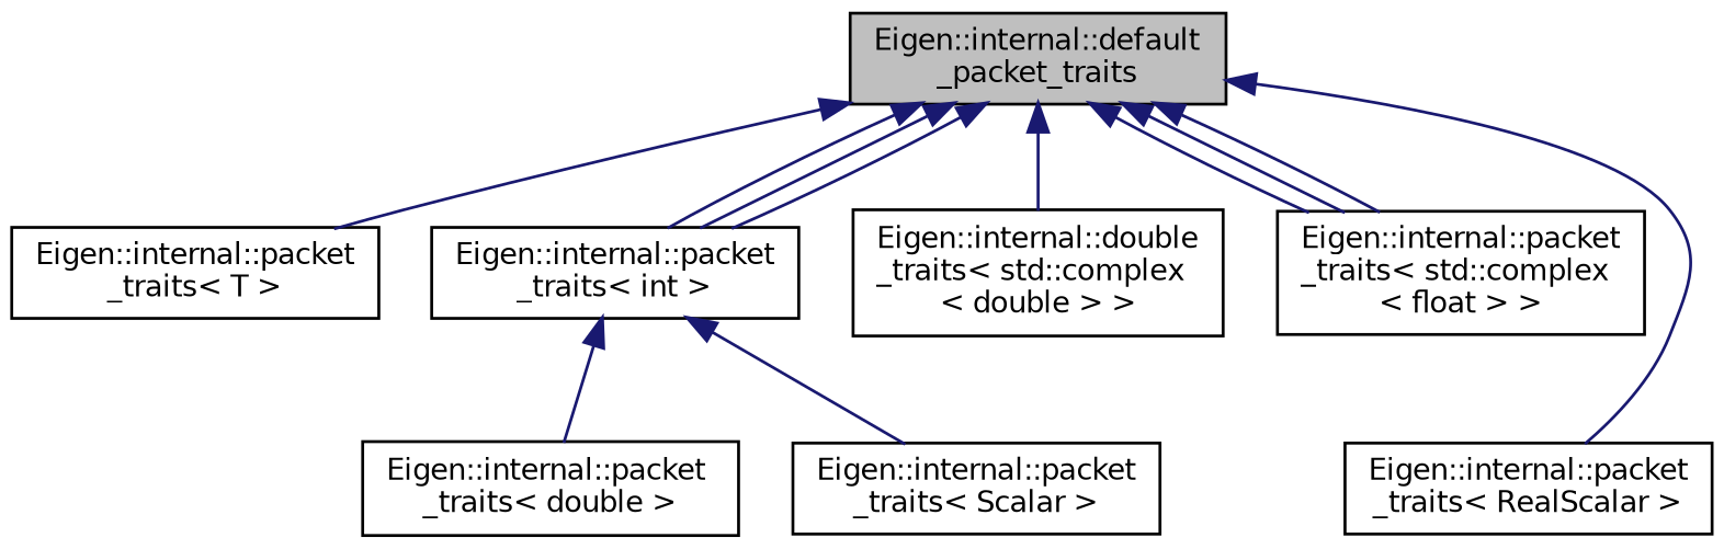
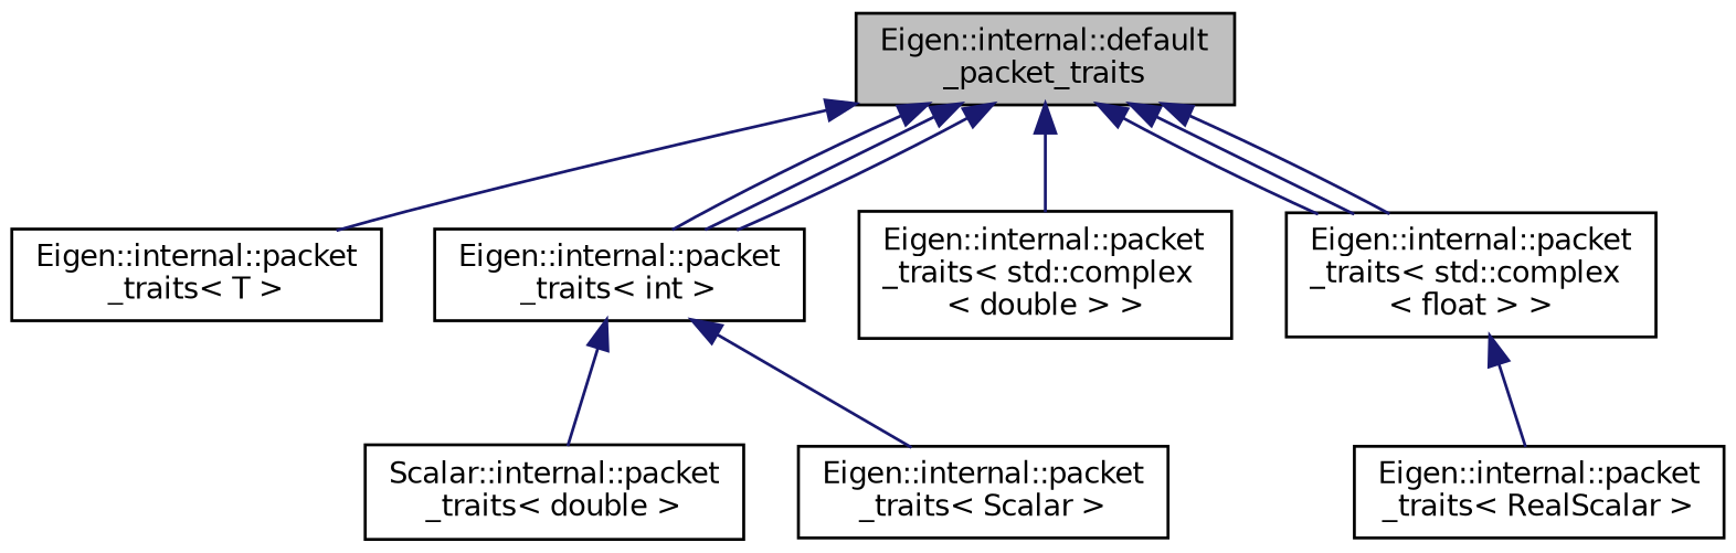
  digraph {
    rankdir=TB
    node [color=black fillcolor=white fontname=Helvetica fontsize=10 shape=record style=filled]
    edge [color=midnightblue dir=back fontname=Helvetica fontsize=10 labelfontname=Helvetica labelfontsize=10 style=solid]
    n1 [fillcolor=grey75 fontcolor=black height=0.2 label="Eigen::internal::default\l_packet_traits" width=0.4]
    n2 [height=0.2 label="Eigen::internal::packet\l_traits\< T \>" width=0.4]
    n3 [height=0.2 label="Eigen::internal::packet\l_traits\< int \>" width=0.4]
-   n4 [height=0.2 label="Eigen::internal::double\l_traits\< std::complex\l\< double \> \>" width=0.4]
+   n4 [height=0.2 label="Eigen::internal::packet\l_traits\< std::complex\l\< double \> \>" width=0.4]
    n5 [height=0.2 label="Eigen::internal::packet\l_traits\< std::complex\l\< float \> \>" width=0.4]
    n6 [height=0.2 label="Eigen::internal::packet\l_traits\< RealScalar \>" width=0.4]
-   n7 [height=0.2 label="Eigen::internal::packet\l_traits\< double \>" width=0.4]
+   n7 [height=0.2 label="Scalar::internal::packet\l_traits\< double \>" width=0.4]
    n8 [height=0.2 label="Eigen::internal::packet\l_traits\< Scalar \>" width=0.4]
    n1 -> n2
    n1 -> n3
    n1 -> n3
    n1 -> n3
    n1 -> n4
    n1 -> n5
    n1 -> n5
    n1 -> n5
-   n1 -> n6
+   n5 -> n6
    n3 -> n7
    n3 -> n8
  }
